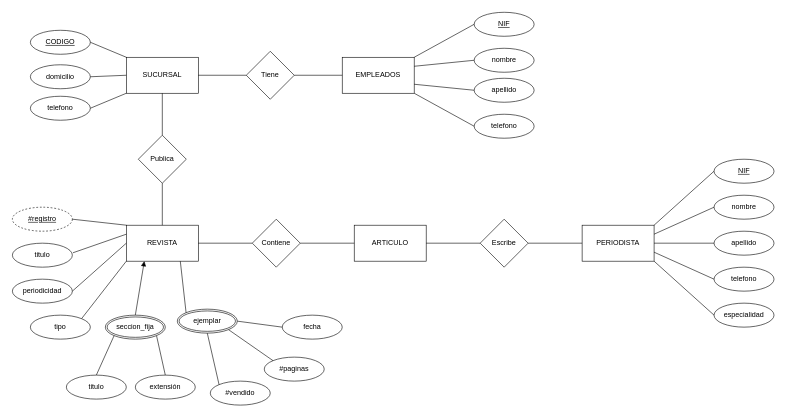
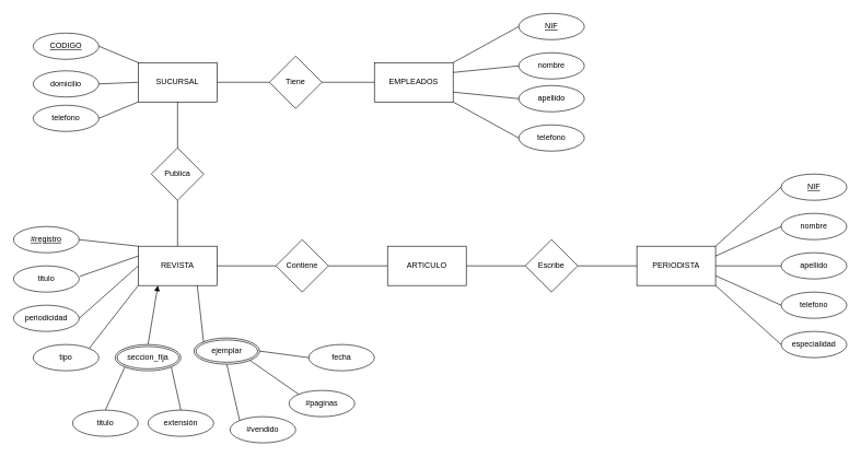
  <mxCell id="0" />
  <mxCell id="1" parent="0" />
  <mxCell id="2" value="SUCURSAL" style="rounded=0;whiteSpace=wrap;html=1;" vertex="1" parent="1"><mxGeometry x="210" y="95" width="120" height="60" as="geometry" /></mxCell>
  <mxCell id="3" value="Tiene" style="rhombus;whiteSpace=wrap;html=1;" vertex="1" parent="1"><mxGeometry x="410" y="85" width="80" height="80" as="geometry" /></mxCell>
  <mxCell id="4" value="EMPLEADOS" style="rounded=0;whiteSpace=wrap;html=1;" vertex="1" parent="1"><mxGeometry x="570" y="95" width="120" height="60" as="geometry" /></mxCell>
  <mxCell id="5" value="" style="endArrow=none;html=1;rounded=0;exitX=1;exitY=0.5;exitDx=0;exitDy=0;entryX=0;entryY=0.5;entryDx=0;entryDy=0;" edge="1" parent="1" source="2" target="3"><mxGeometry width="50" height="50" relative="1" as="geometry"><mxPoint x="250" y="155" as="sourcePoint" /><mxPoint x="410" y="175" as="targetPoint" /></mxGeometry></mxCell>
  <mxCell id="6" value="" style="endArrow=none;html=1;rounded=0;exitX=1;exitY=0.5;exitDx=0;exitDy=0;entryX=0;entryY=0.5;entryDx=0;entryDy=0;" edge="1" parent="1" source="3" target="4"><mxGeometry width="50" height="50" relative="1" as="geometry"><mxPoint x="340" y="135" as="sourcePoint" /><mxPoint x="420" y="135" as="targetPoint" /></mxGeometry></mxCell>
  <mxCell id="7" value="Publica" style="rhombus;whiteSpace=wrap;html=1;" vertex="1" parent="1"><mxGeometry x="230" y="225" width="80" height="80" as="geometry" /></mxCell>
  <mxCell id="8" value="" style="endArrow=none;html=1;rounded=0;exitX=0.5;exitY=0;exitDx=0;exitDy=0;entryX=0.5;entryY=1;entryDx=0;entryDy=0;" edge="1" parent="1" source="7" target="2"><mxGeometry width="50" height="50" relative="1" as="geometry"><mxPoint x="330" y="275" as="sourcePoint" /><mxPoint x="380" y="225" as="targetPoint" /></mxGeometry></mxCell>
  <mxCell id="9" value="REVISTA" style="rounded=0;whiteSpace=wrap;html=1;" vertex="1" parent="1"><mxGeometry x="210" y="375" width="120" height="60" as="geometry" /></mxCell>
  <mxCell id="10" value="" style="endArrow=none;html=1;rounded=0;entryX=0.5;entryY=1;entryDx=0;entryDy=0;exitX=0.5;exitY=0;exitDx=0;exitDy=0;" edge="1" parent="1" source="9" target="7"><mxGeometry width="50" height="50" relative="1" as="geometry"><mxPoint x="330" y="275" as="sourcePoint" /><mxPoint x="380" y="225" as="targetPoint" /></mxGeometry></mxCell>
  <mxCell id="11" value="" style="endArrow=none;html=1;rounded=0;entryX=0;entryY=0.5;entryDx=0;entryDy=0;exitX=1;exitY=0.5;exitDx=0;exitDy=0;" edge="1" parent="1" source="9" target="12"><mxGeometry width="50" height="50" relative="1" as="geometry"><mxPoint x="340" y="435" as="sourcePoint" /><mxPoint x="390" y="385" as="targetPoint" /></mxGeometry></mxCell>
  <mxCell id="12" value="Contiene" style="rhombus;whiteSpace=wrap;html=1;" vertex="1" parent="1"><mxGeometry x="420" y="365" width="80" height="80" as="geometry" /></mxCell>
  <mxCell id="13" value="ARTICULO" style="rounded=0;whiteSpace=wrap;html=1;" vertex="1" parent="1"><mxGeometry x="590" y="375" width="120" height="60" as="geometry" /></mxCell>
  <mxCell id="14" value="" style="endArrow=none;html=1;rounded=0;entryX=0;entryY=0.5;entryDx=0;entryDy=0;exitX=1;exitY=0.5;exitDx=0;exitDy=0;" edge="1" parent="1" source="12" target="13"><mxGeometry width="50" height="50" relative="1" as="geometry"><mxPoint x="340" y="415" as="sourcePoint" /><mxPoint x="430" y="415" as="targetPoint" /></mxGeometry></mxCell>
  <mxCell id="15" value="PERIODISTA" style="rounded=0;whiteSpace=wrap;html=1;" vertex="1" parent="1"><mxGeometry x="970" y="375" width="120" height="60" as="geometry" /></mxCell>
  <mxCell id="16" value="Escribe" style="rhombus;whiteSpace=wrap;html=1;" vertex="1" parent="1"><mxGeometry x="800" y="365" width="80" height="80" as="geometry" /></mxCell>
  <mxCell id="17" value="" style="endArrow=none;html=1;rounded=0;exitX=1;exitY=0.5;exitDx=0;exitDy=0;" edge="1" parent="1" source="13" target="16"><mxGeometry width="50" height="50" relative="1" as="geometry"><mxPoint x="880" y="435" as="sourcePoint" /><mxPoint x="930" y="385" as="targetPoint" /></mxGeometry></mxCell>
  <mxCell id="18" value="" style="endArrow=none;html=1;rounded=0;exitX=1;exitY=0.5;exitDx=0;exitDy=0;entryX=0;entryY=0.5;entryDx=0;entryDy=0;" edge="1" parent="1" source="16" target="15"><mxGeometry width="50" height="50" relative="1" as="geometry"><mxPoint x="720" y="415" as="sourcePoint" /><mxPoint x="810" y="415" as="targetPoint" /></mxGeometry></mxCell>
  <mxCell id="19" value="NIF" style="ellipse;whiteSpace=wrap;html=1;align=center;fontStyle=4;" vertex="1" parent="1"><mxGeometry x="790" y="20" width="100" height="40" as="geometry" /></mxCell>
  <mxCell id="20" value="nombre" style="ellipse;whiteSpace=wrap;html=1;align=center;" vertex="1" parent="1"><mxGeometry x="790" y="80" width="100" height="40" as="geometry" /></mxCell>
  <mxCell id="21" value="apellido" style="ellipse;whiteSpace=wrap;html=1;align=center;" vertex="1" parent="1"><mxGeometry x="790" y="130" width="100" height="40" as="geometry" /></mxCell>
  <mxCell id="22" value="telefono" style="ellipse;whiteSpace=wrap;html=1;align=center;" vertex="1" parent="1"><mxGeometry x="790" y="190" width="100" height="40" as="geometry" /></mxCell>
  <mxCell id="23" value="" style="endArrow=none;html=1;rounded=0;entryX=0;entryY=0.5;entryDx=0;entryDy=0;exitX=1;exitY=0;exitDx=0;exitDy=0;" edge="1" parent="1" source="4" target="19"><mxGeometry relative="1" as="geometry"><mxPoint x="640" y="135" as="sourcePoint" /><mxPoint x="800" y="135" as="targetPoint" /></mxGeometry></mxCell>
  <mxCell id="24" value="" style="endArrow=none;html=1;rounded=0;entryX=0;entryY=0.5;entryDx=0;entryDy=0;exitX=1;exitY=0.25;exitDx=0;exitDy=0;" edge="1" parent="1" source="4" target="20"><mxGeometry relative="1" as="geometry"><mxPoint x="700" y="105" as="sourcePoint" /><mxPoint x="800" y="50" as="targetPoint" /></mxGeometry></mxCell>
  <mxCell id="25" value="" style="endArrow=none;html=1;rounded=0;entryX=0;entryY=0.5;entryDx=0;entryDy=0;exitX=1;exitY=0.75;exitDx=0;exitDy=0;" edge="1" parent="1" source="4" target="21"><mxGeometry relative="1" as="geometry"><mxPoint x="700" y="120" as="sourcePoint" /><mxPoint x="800" y="110" as="targetPoint" /></mxGeometry></mxCell>
  <mxCell id="26" value="" style="endArrow=none;html=1;rounded=0;entryX=0;entryY=0.5;entryDx=0;entryDy=0;exitX=1;exitY=1;exitDx=0;exitDy=0;" edge="1" parent="1" source="4" target="22"><mxGeometry relative="1" as="geometry"><mxPoint x="700" y="150" as="sourcePoint" /><mxPoint x="800" y="160" as="targetPoint" /></mxGeometry></mxCell>
  <mxCell id="27" value="CODIGO" style="ellipse;whiteSpace=wrap;html=1;align=center;fontStyle=4;" vertex="1" parent="1"><mxGeometry x="50" y="50" width="100" height="40" as="geometry" /></mxCell>
  <mxCell id="28" value="domicilio" style="ellipse;whiteSpace=wrap;html=1;align=center;" vertex="1" parent="1"><mxGeometry x="50" y="107.5" width="100" height="40" as="geometry" /></mxCell>
  <mxCell id="29" value="telefono" style="ellipse;whiteSpace=wrap;html=1;align=center;" vertex="1" parent="1"><mxGeometry x="50" y="160" width="100" height="40" as="geometry" /></mxCell>
  <mxCell id="30" value="" style="endArrow=none;html=1;rounded=0;exitX=1;exitY=0.5;exitDx=0;exitDy=0;entryX=0;entryY=0;entryDx=0;entryDy=0;" edge="1" parent="1" source="27" target="2"><mxGeometry relative="1" as="geometry"><mxPoint x="230" y="85" as="sourcePoint" /><mxPoint x="390" y="85" as="targetPoint" /></mxGeometry></mxCell>
  <mxCell id="31" value="" style="endArrow=none;html=1;rounded=0;exitX=1;exitY=0.5;exitDx=0;exitDy=0;entryX=0;entryY=0.5;entryDx=0;entryDy=0;" edge="1" parent="1" source="28" target="2"><mxGeometry relative="1" as="geometry"><mxPoint x="230" y="85" as="sourcePoint" /><mxPoint x="390" y="85" as="targetPoint" /></mxGeometry></mxCell>
  <mxCell id="32" value="" style="endArrow=none;html=1;rounded=0;exitX=1;exitY=0.5;exitDx=0;exitDy=0;entryX=0;entryY=1;entryDx=0;entryDy=0;" edge="1" parent="1" source="29" target="2"><mxGeometry relative="1" as="geometry"><mxPoint x="160" y="133" as="sourcePoint" /><mxPoint x="220" y="135" as="targetPoint" /></mxGeometry></mxCell>
- <mxCell id="33" value="#registro" style="ellipse;whiteSpace=wrap;html=1;align=center;fontStyle=4;dashed=1;" vertex="1" parent="1"><mxGeometry x="20" y="345" width="100" height="40" as="geometry" /></mxCell>
+ <mxCell id="33" value="#registro" style="ellipse;whiteSpace=wrap;html=1;align=center;fontStyle=4;" vertex="1" parent="1"><mxGeometry x="20" y="345" width="100" height="40" as="geometry" /></mxCell>
  <mxCell id="34" value="titulo" style="ellipse;whiteSpace=wrap;html=1;align=center;" vertex="1" parent="1"><mxGeometry x="20" y="405" width="100" height="40" as="geometry" /></mxCell>
  <mxCell id="35" value="periodicidad" style="ellipse;whiteSpace=wrap;html=1;align=center;" vertex="1" parent="1"><mxGeometry x="20" y="465" width="100" height="40" as="geometry" /></mxCell>
  <mxCell id="36" value="tipo" style="ellipse;whiteSpace=wrap;html=1;align=center;" vertex="1" parent="1"><mxGeometry x="50" y="525" width="100" height="40" as="geometry" /></mxCell>
  <mxCell id="37" value="seccion_fija" style="ellipse;shape=doubleEllipse;margin=3;whiteSpace=wrap;html=1;align=center;" vertex="1" parent="1"><mxGeometry x="175" y="525" width="100" height="40" as="geometry" /></mxCell>
  <mxCell id="38" value="ejemplar" style="ellipse;shape=doubleEllipse;margin=3;whiteSpace=wrap;html=1;align=center;" vertex="1" parent="1"><mxGeometry x="295" y="515" width="100" height="40" as="geometry" /></mxCell>
  <mxCell id="39" value="" style="endArrow=none;html=1;rounded=0;exitX=1;exitY=0.5;exitDx=0;exitDy=0;entryX=0;entryY=0;entryDx=0;entryDy=0;" edge="1" parent="1" source="33" target="9"><mxGeometry relative="1" as="geometry"><mxPoint x="230" y="425" as="sourcePoint" /><mxPoint x="390" y="425" as="targetPoint" /></mxGeometry></mxCell>
  <mxCell id="40" value="" style="endArrow=none;html=1;rounded=0;exitX=1.01;exitY=0.4;exitDx=0;exitDy=0;entryX=0;entryY=0.25;entryDx=0;entryDy=0;exitPerimeter=0;" edge="1" parent="1" source="34" target="9"><mxGeometry relative="1" as="geometry"><mxPoint x="130" y="375" as="sourcePoint" /><mxPoint x="220" y="385" as="targetPoint" /></mxGeometry></mxCell>
  <mxCell id="41" value="" style="endArrow=none;html=1;rounded=0;exitX=1;exitY=0.5;exitDx=0;exitDy=0;entryX=0;entryY=0.5;entryDx=0;entryDy=0;" edge="1" parent="1" source="35" target="9"><mxGeometry relative="1" as="geometry"><mxPoint x="131" y="431" as="sourcePoint" /><mxPoint x="220" y="400" as="targetPoint" /></mxGeometry></mxCell>
  <mxCell id="42" value="" style="endArrow=none;html=1;rounded=0;exitX=1;exitY=0;exitDx=0;exitDy=0;entryX=0;entryY=1;entryDx=0;entryDy=0;" edge="1" parent="1" source="36" target="9"><mxGeometry relative="1" as="geometry"><mxPoint x="130" y="495" as="sourcePoint" /><mxPoint x="220" y="415" as="targetPoint" /></mxGeometry></mxCell>
  <mxCell id="43" value="" style="endArrow=block;html=1;rounded=0;exitX=0.5;exitY=0;exitDx=0;exitDy=0;entryX=0.25;entryY=1;entryDx=0;entryDy=0;" edge="1" parent="1" source="37" target="9"><mxGeometry relative="1" as="geometry"><mxPoint x="145" y="541" as="sourcePoint" /><mxPoint x="220" y="445" as="targetPoint" /></mxGeometry></mxCell>
  <mxCell id="44" value="" style="endArrow=none;html=1;rounded=0;exitX=0;exitY=0;exitDx=0;exitDy=0;entryX=0.75;entryY=1;entryDx=0;entryDy=0;" edge="1" parent="1" source="38" target="9"><mxGeometry relative="1" as="geometry"><mxPoint x="235" y="535" as="sourcePoint" /><mxPoint x="250" y="445" as="targetPoint" /></mxGeometry></mxCell>
  <mxCell id="45" value="" style="endArrow=none;html=1;rounded=0;entryX=0;entryY=1;entryDx=0;entryDy=0;exitX=0.5;exitY=0;exitDx=0;exitDy=0;" edge="1" parent="1" source="46" target="37"><mxGeometry relative="1" as="geometry"><mxPoint x="170" y="635" as="sourcePoint" /><mxPoint x="390" y="625" as="targetPoint" /></mxGeometry></mxCell>
  <mxCell id="46" value="titulo" style="ellipse;whiteSpace=wrap;html=1;align=center;" vertex="1" parent="1"><mxGeometry x="110" y="625" width="100" height="40" as="geometry" /></mxCell>
  <mxCell id="47" value="extensión" style="ellipse;whiteSpace=wrap;html=1;align=center;" vertex="1" parent="1"><mxGeometry x="225" y="625" width="100" height="40" as="geometry" /></mxCell>
  <mxCell id="48" value="" style="endArrow=none;html=1;rounded=0;entryX=1;entryY=1;entryDx=0;entryDy=0;exitX=0.5;exitY=0;exitDx=0;exitDy=0;" edge="1" parent="1" source="47" target="37"><mxGeometry relative="1" as="geometry"><mxPoint x="170" y="635" as="sourcePoint" /><mxPoint x="200" y="569" as="targetPoint" /></mxGeometry></mxCell>
  <mxCell id="49" value="fecha" style="ellipse;whiteSpace=wrap;html=1;align=center;" vertex="1" parent="1"><mxGeometry x="470" y="525" width="100" height="40" as="geometry" /></mxCell>
  <mxCell id="50" value="#paginas" style="ellipse;whiteSpace=wrap;html=1;align=center;" vertex="1" parent="1"><mxGeometry x="440" y="595" width="100" height="40" as="geometry" /></mxCell>
  <mxCell id="51" value="#vendido" style="ellipse;whiteSpace=wrap;html=1;align=center;" vertex="1" parent="1"><mxGeometry x="350" y="635" width="100" height="40" as="geometry" /></mxCell>
  <mxCell id="52" value="" style="endArrow=none;html=1;rounded=0;entryX=0.5;entryY=1;entryDx=0;entryDy=0;exitX=0;exitY=0;exitDx=0;exitDy=0;" edge="1" parent="1" source="51" target="38"><mxGeometry relative="1" as="geometry"><mxPoint x="285" y="635" as="sourcePoint" /><mxPoint x="270" y="569" as="targetPoint" /></mxGeometry></mxCell>
  <mxCell id="53" value="" style="endArrow=none;html=1;rounded=0;entryX=1;entryY=1;entryDx=0;entryDy=0;exitX=0;exitY=0;exitDx=0;exitDy=0;" edge="1" parent="1" source="50" target="38"><mxGeometry relative="1" as="geometry"><mxPoint x="285" y="635" as="sourcePoint" /><mxPoint x="270" y="569" as="targetPoint" /></mxGeometry></mxCell>
  <mxCell id="54" value="" style="endArrow=none;html=1;rounded=0;entryX=1;entryY=0.5;entryDx=0;entryDy=0;exitX=0;exitY=0.5;exitDx=0;exitDy=0;" edge="1" parent="1" source="49" target="38"><mxGeometry relative="1" as="geometry"><mxPoint x="465" y="611" as="sourcePoint" /><mxPoint x="405" y="569" as="targetPoint" /></mxGeometry></mxCell>
  <mxCell id="55" value="NIF" style="ellipse;whiteSpace=wrap;html=1;align=center;fontStyle=4;" vertex="1" parent="1"><mxGeometry x="1190" y="265" width="100" height="40" as="geometry" /></mxCell>
  <mxCell id="56" value="nombre" style="ellipse;whiteSpace=wrap;html=1;align=center;" vertex="1" parent="1"><mxGeometry x="1190" y="325" width="100" height="40" as="geometry" /></mxCell>
  <mxCell id="57" value="apellido" style="ellipse;whiteSpace=wrap;html=1;align=center;" vertex="1" parent="1"><mxGeometry x="1190" y="385" width="100" height="40" as="geometry" /></mxCell>
  <mxCell id="58" value="telefono" style="ellipse;whiteSpace=wrap;html=1;align=center;" vertex="1" parent="1"><mxGeometry x="1190" y="445" width="100" height="40" as="geometry" /></mxCell>
  <mxCell id="59" value="especialidad" style="ellipse;whiteSpace=wrap;html=1;align=center;" vertex="1" parent="1"><mxGeometry x="1190" y="505" width="100" height="40" as="geometry" /></mxCell>
  <mxCell id="60" value="" style="endArrow=none;html=1;rounded=0;exitX=1;exitY=0;exitDx=0;exitDy=0;entryX=0;entryY=0.5;entryDx=0;entryDy=0;" edge="1" parent="1" source="15" target="55"><mxGeometry relative="1" as="geometry"><mxPoint x="1030" y="305" as="sourcePoint" /><mxPoint x="1190" y="305" as="targetPoint" /></mxGeometry></mxCell>
  <mxCell id="61" value="" style="endArrow=none;html=1;rounded=0;exitX=1;exitY=0.25;exitDx=0;exitDy=0;entryX=0;entryY=0.5;entryDx=0;entryDy=0;" edge="1" parent="1" source="15" target="56"><mxGeometry relative="1" as="geometry"><mxPoint x="1100" y="385" as="sourcePoint" /><mxPoint x="1210" y="285" as="targetPoint" /></mxGeometry></mxCell>
  <mxCell id="62" value="" style="endArrow=none;html=1;rounded=0;exitX=1;exitY=0.5;exitDx=0;exitDy=0;entryX=0;entryY=0.5;entryDx=0;entryDy=0;" edge="1" parent="1" source="15" target="57"><mxGeometry relative="1" as="geometry"><mxPoint x="1100" y="400" as="sourcePoint" /><mxPoint x="1210" y="345" as="targetPoint" /></mxGeometry></mxCell>
  <mxCell id="63" value="" style="endArrow=none;html=1;rounded=0;exitX=1;exitY=0.75;exitDx=0;exitDy=0;entryX=0;entryY=0.5;entryDx=0;entryDy=0;" edge="1" parent="1" source="15" target="58"><mxGeometry relative="1" as="geometry"><mxPoint x="1100" y="415" as="sourcePoint" /><mxPoint x="1210" y="395" as="targetPoint" /></mxGeometry></mxCell>
  <mxCell id="64" value="" style="endArrow=none;html=1;rounded=0;exitX=1;exitY=1;exitDx=0;exitDy=0;entryX=0;entryY=0.5;entryDx=0;entryDy=0;" edge="1" parent="1" source="15" target="59"><mxGeometry relative="1" as="geometry"><mxPoint x="1100" y="430" as="sourcePoint" /><mxPoint x="1210" y="455" as="targetPoint" /></mxGeometry></mxCell>
